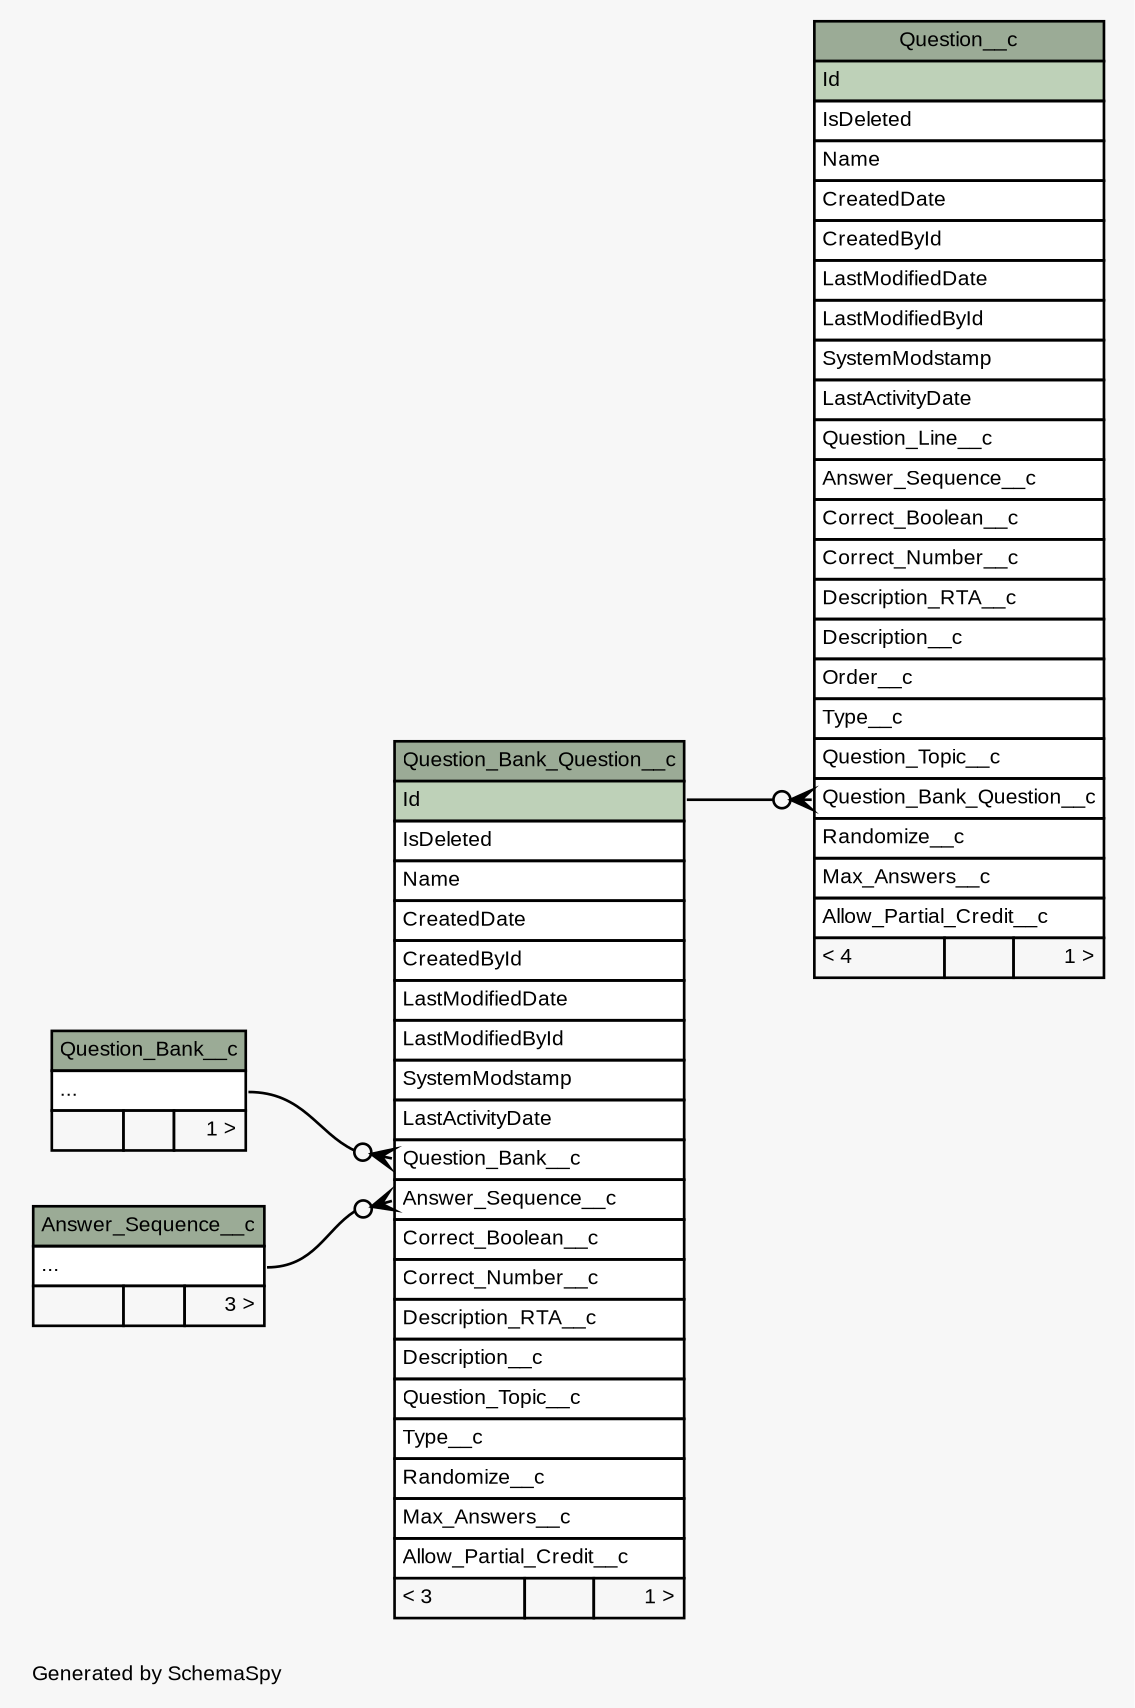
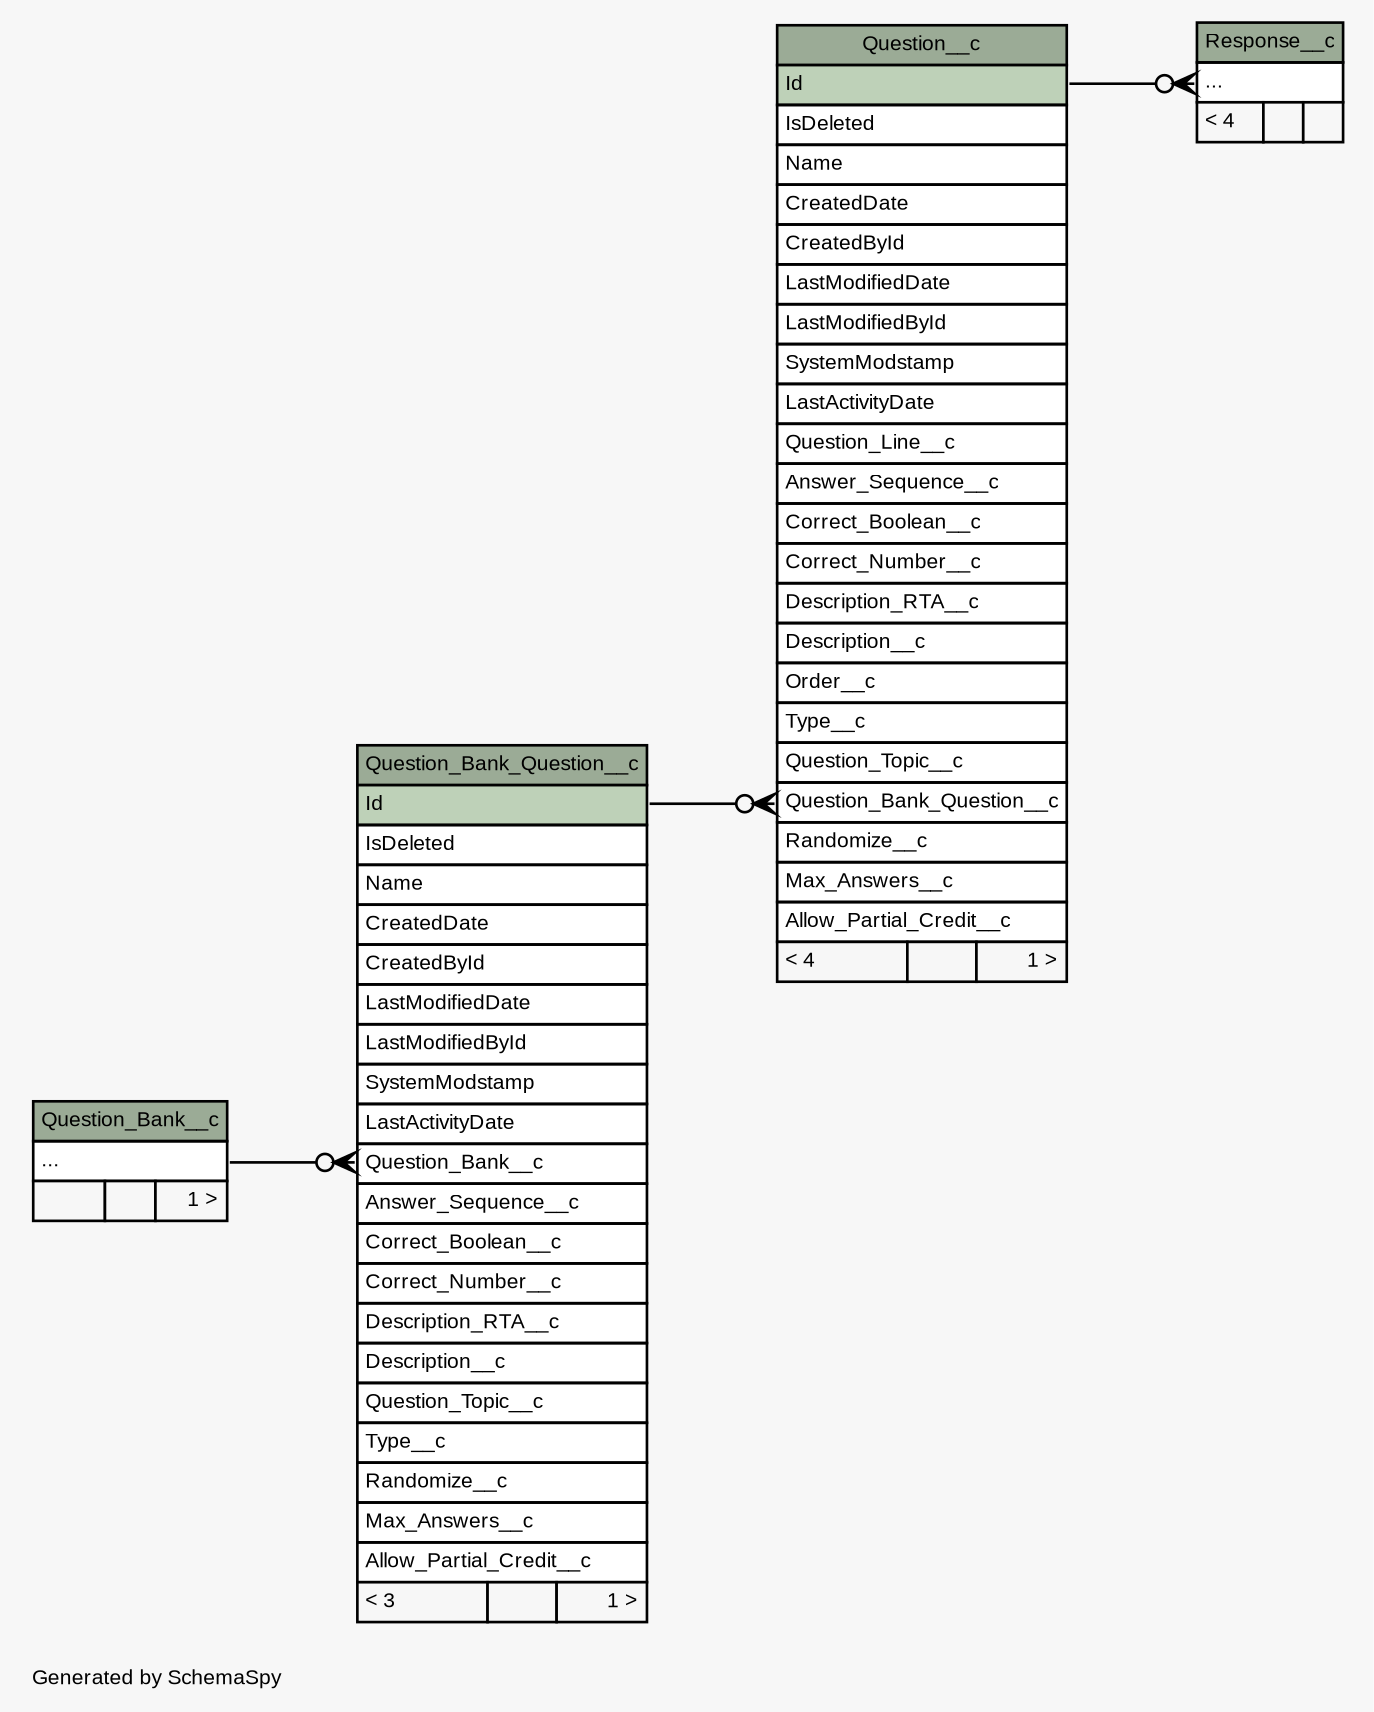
  digraph {
    bgcolor="#f7f7f7"
    fontname=Arial
    fontsize=8
    label="\nGenerated by SchemaSpy"
    labeljust=l
    nodesep=0.18
    rankdir=RL
    ranksep=0.46
    node [fontname=Arial fontsize=8 shape=plaintext]
    edge [arrowhead=none arrowsize=0.8 arrowtail=crowodot dir=back headport="Id:e"]
    n1 [label=<     <TABLE BORDER="0" CELLBORDER="1" CELLSPACING="0" BGCOLOR="#ffffff">       <TR><TD COLSPAN="3" BGCOLOR="#9bab96" ALIGN="CENTER">Question__c</TD></TR>       <TR><TD PORT="Id" COLSPAN="3" BGCOLOR="#bed1b8" ALIGN="LEFT">Id</TD></TR>       <TR><TD PORT="IsDeleted" COLSPAN="3" ALIGN="LEFT">IsDeleted</TD></TR>       <TR><TD PORT="Name" COLSPAN="3" ALIGN="LEFT">Name</TD></TR>       <TR><TD PORT="CreatedDate" COLSPAN="3" ALIGN="LEFT">CreatedDate</TD></TR>       <TR><TD PORT="CreatedById" COLSPAN="3" ALIGN="LEFT">CreatedById</TD></TR>       <TR><TD PORT="LastModifiedDate" COLSPAN="3" ALIGN="LEFT">LastModifiedDate</TD></TR>       <TR><TD PORT="LastModifiedById" COLSPAN="3" ALIGN="LEFT">LastModifiedById</TD></TR>       <TR><TD PORT="SystemModstamp" COLSPAN="3" ALIGN="LEFT">SystemModstamp</TD></TR>       <TR><TD PORT="LastActivityDate" COLSPAN="3" ALIGN="LEFT">LastActivityDate</TD></TR>       <TR><TD PORT="Question_Line__c" COLSPAN="3" ALIGN="LEFT">Question_Line__c</TD></TR>       <TR><TD PORT="Answer_Sequence__c" COLSPAN="3" ALIGN="LEFT">Answer_Sequence__c</TD></TR>       <TR><TD PORT="Correct_Boolean__c" COLSPAN="3" ALIGN="LEFT">Correct_Boolean__c</TD></TR>       <TR><TD PORT="Correct_Number__c" COLSPAN="3" ALIGN="LEFT">Correct_Number__c</TD></TR>       <TR><TD PORT="Description_RTA__c" COLSPAN="3" ALIGN="LEFT">Description_RTA__c</TD></TR>       <TR><TD PORT="Description__c" COLSPAN="3" ALIGN="LEFT">Description__c</TD></TR>       <TR><TD PORT="Order__c" COLSPAN="3" ALIGN="LEFT">Order__c</TD></TR>       <TR><TD PORT="Type__c" COLSPAN="3" ALIGN="LEFT">Type__c</TD></TR>       <TR><TD PORT="Question_Topic__c" COLSPAN="3" ALIGN="LEFT">Question_Topic__c</TD></TR>       <TR><TD PORT="Question_Bank_Question__c" COLSPAN="3" ALIGN="LEFT">Question_Bank_Question__c</TD></TR>       <TR><TD PORT="Randomize__c" COLSPAN="3" ALIGN="LEFT">Randomize__c</TD></TR>       <TR><TD PORT="Max_Answers__c" COLSPAN="3" ALIGN="LEFT">Max_Answers__c</TD></TR>       <TR><TD PORT="Allow_Partial_Credit__c" COLSPAN="3" ALIGN="LEFT">Allow_Partial_Credit__c</TD></TR>       <TR><TD ALIGN="LEFT" BGCOLOR="#f7f7f7">&lt; 4</TD><TD ALIGN="RIGHT" BGCOLOR="#f7f7f7">  </TD><TD ALIGN="RIGHT" BGCOLOR="#f7f7f7">1 &gt;</TD></TR>     </TABLE>>]
    n2 [label=<     <TABLE BORDER="0" CELLBORDER="1" CELLSPACING="0" BGCOLOR="#ffffff">       <TR><TD COLSPAN="3" BGCOLOR="#9bab96" ALIGN="CENTER">Question_Bank_Question__c</TD></TR>       <TR><TD PORT="Id" COLSPAN="3" BGCOLOR="#bed1b8" ALIGN="LEFT">Id</TD></TR>       <TR><TD PORT="IsDeleted" COLSPAN="3" ALIGN="LEFT">IsDeleted</TD></TR>       <TR><TD PORT="Name" COLSPAN="3" ALIGN="LEFT">Name</TD></TR>       <TR><TD PORT="CreatedDate" COLSPAN="3" ALIGN="LEFT">CreatedDate</TD></TR>       <TR><TD PORT="CreatedById" COLSPAN="3" ALIGN="LEFT">CreatedById</TD></TR>       <TR><TD PORT="LastModifiedDate" COLSPAN="3" ALIGN="LEFT">LastModifiedDate</TD></TR>       <TR><TD PORT="LastModifiedById" COLSPAN="3" ALIGN="LEFT">LastModifiedById</TD></TR>       <TR><TD PORT="SystemModstamp" COLSPAN="3" ALIGN="LEFT">SystemModstamp</TD></TR>       <TR><TD PORT="LastActivityDate" COLSPAN="3" ALIGN="LEFT">LastActivityDate</TD></TR>       <TR><TD PORT="Question_Bank__c" COLSPAN="3" ALIGN="LEFT">Question_Bank__c</TD></TR>       <TR><TD PORT="Answer_Sequence__c" COLSPAN="3" ALIGN="LEFT">Answer_Sequence__c</TD></TR>       <TR><TD PORT="Correct_Boolean__c" COLSPAN="3" ALIGN="LEFT">Correct_Boolean__c</TD></TR>       <TR><TD PORT="Correct_Number__c" COLSPAN="3" ALIGN="LEFT">Correct_Number__c</TD></TR>       <TR><TD PORT="Description_RTA__c" COLSPAN="3" ALIGN="LEFT">Description_RTA__c</TD></TR>       <TR><TD PORT="Description__c" COLSPAN="3" ALIGN="LEFT">Description__c</TD></TR>       <TR><TD PORT="Question_Topic__c" COLSPAN="3" ALIGN="LEFT">Question_Topic__c</TD></TR>       <TR><TD PORT="Type__c" COLSPAN="3" ALIGN="LEFT">Type__c</TD></TR>       <TR><TD PORT="Randomize__c" COLSPAN="3" ALIGN="LEFT">Randomize__c</TD></TR>       <TR><TD PORT="Max_Answers__c" COLSPAN="3" ALIGN="LEFT">Max_Answers__c</TD></TR>       <TR><TD PORT="Allow_Partial_Credit__c" COLSPAN="3" ALIGN="LEFT">Allow_Partial_Credit__c</TD></TR>       <TR><TD ALIGN="LEFT" BGCOLOR="#f7f7f7">&lt; 3</TD><TD ALIGN="RIGHT" BGCOLOR="#f7f7f7">  </TD><TD ALIGN="RIGHT" BGCOLOR="#f7f7f7">1 &gt;</TD></TR>     </TABLE>>]
-   n3 [label=<     <TABLE BORDER="0" CELLBORDER="1" CELLSPACING="0" BGCOLOR="#ffffff">       <TR><TD COLSPAN="3" BGCOLOR="#9bab96" ALIGN="CENTER">Answer_Sequence__c</TD></TR>       <TR><TD PORT="elipses" COLSPAN="3" ALIGN="LEFT">...</TD></TR>       <TR><TD ALIGN="LEFT" BGCOLOR="#f7f7f7">  </TD><TD ALIGN="RIGHT" BGCOLOR="#f7f7f7">  </TD><TD ALIGN="RIGHT" BGCOLOR="#f7f7f7">3 &gt;</TD></TR>     </TABLE>>]
    n4 [label=<     <TABLE BORDER="0" CELLBORDER="1" CELLSPACING="0" BGCOLOR="#ffffff">       <TR><TD COLSPAN="3" BGCOLOR="#9bab96" ALIGN="CENTER">Question_Bank__c</TD></TR>       <TR><TD PORT="elipses" COLSPAN="3" ALIGN="LEFT">...</TD></TR>       <TR><TD ALIGN="LEFT" BGCOLOR="#f7f7f7">  </TD><TD ALIGN="RIGHT" BGCOLOR="#f7f7f7">  </TD><TD ALIGN="RIGHT" BGCOLOR="#f7f7f7">1 &gt;</TD></TR>     </TABLE>>]
+   n5 [label=<     <TABLE BORDER="0" CELLBORDER="1" CELLSPACING="0" BGCOLOR="#ffffff">       <TR><TD COLSPAN="3" BGCOLOR="#9bab96" ALIGN="CENTER">Response__c</TD></TR>       <TR><TD PORT="elipses" COLSPAN="3" ALIGN="LEFT">...</TD></TR>       <TR><TD ALIGN="LEFT" BGCOLOR="#f7f7f7">&lt; 4</TD><TD ALIGN="RIGHT" BGCOLOR="#f7f7f7">  </TD><TD ALIGN="RIGHT" BGCOLOR="#f7f7f7">  </TD></TR>     </TABLE>>]
    n1 -> n2 [tailport="Question_Bank_Question__c:w"]
-   n2 -> n3 [headport="elipses:e" tailport="Answer_Sequence__c:w"]
    n2 -> n4 [headport="elipses:e" tailport="Question_Bank__c:w"]
+   n5 -> n1 [tailport="elipses:w"]
  }
